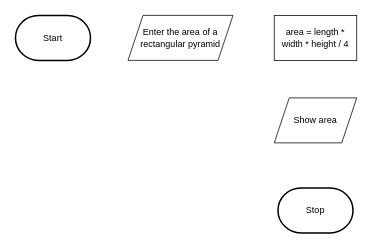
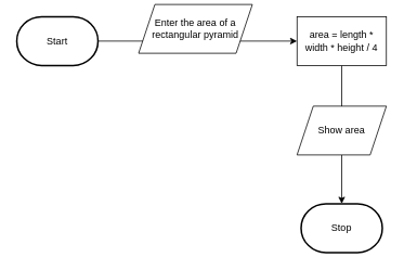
  <mxCell id="0" />
  <mxCell id="1" parent="0" />
+ <mxCell id="2" style="edgeStyle=orthogonalEdgeStyle;html=1;rounded=0;" parent="1" source="6" target="4" edge="1"><mxGeometry relative="1" as="geometry" /></mxCell>
  <mxCell id="3" value="Start" style="strokeWidth=2;html=1;shape=mxgraph.flowchart.terminator;whiteSpace=wrap;" parent="1" vertex="1"><mxGeometry x="20" y="20" width="100" height="60" as="geometry" /></mxCell>
  <mxCell id="4" value="Stop" style="strokeWidth=2;html=1;shape=mxgraph.flowchart.terminator;whiteSpace=wrap;" parent="1" vertex="1"><mxGeometry x="370" y="250" width="100" height="60" as="geometry" /></mxCell>
+ <mxCell id="5" value="" style="edgeStyle=orthogonalEdgeStyle;html=1;rounded=0;" parent="1" source="3" target="6" edge="1"><mxGeometry relative="1" as="geometry"><mxPoint x="120" y="50" as="sourcePoint" /><mxPoint x="420" y="250" as="targetPoint" /></mxGeometry></mxCell>
  <mxCell id="6" value="area = length * width * height / 4" style="whiteSpace=wrap;html=1;" parent="1" vertex="1"><mxGeometry x="365" y="20" width="110" height="60" as="geometry" /></mxCell>
- <mxCell id="7" value="Enter the area&lt;span style=&quot;background-color: transparent;&quot;&gt;&amp;nbsp;of&amp;nbsp;&lt;/span&gt;&lt;span style=&quot;background-color: transparent;&quot;&gt;a rectangular&amp;nbsp;&lt;/span&gt;&lt;span style=&quot;background-color: transparent;&quot;&gt;pyramid&lt;/span&gt;" style="shape=parallelogram;perimeter=parallelogramPerimeter;whiteSpace=wrap;html=1;fixedSize=1;" parent="1" vertex="1"><mxGeometry x="170" y="20" width="140" height="60" as="geometry" /></mxCell>
+ <mxCell id="7" value="Enter the area&lt;span style=&quot;background-color: transparent;&quot;&gt;&amp;nbsp;of&amp;nbsp;&lt;/span&gt;&lt;span style=&quot;background-color: transparent;&quot;&gt;a rectangular&amp;nbsp;&lt;/span&gt;&lt;span style=&quot;background-color: transparent;&quot;&gt;pyramid&lt;/span&gt;" style="shape=parallelogram;perimeter=parallelogramPerimeter;whiteSpace=wrap;html=1;fixedSize=1;" parent="1" vertex="1"><mxGeometry x="170" y="5" width="140" height="60" as="geometry" /></mxCell>
  <mxCell id="8" value="Show area" style="shape=parallelogram;perimeter=parallelogramPerimeter;whiteSpace=wrap;html=1;fixedSize=1;" parent="1" vertex="1"><mxGeometry x="365" y="130" width="110" height="60" as="geometry" /></mxCell>
